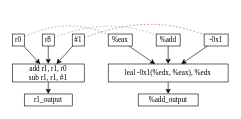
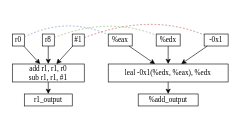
  <mxCell id="0" />
  <mxCell id="1" parent="0" />
  <mxCell id="2" value="&lt;font face=&quot;mono&quot;&gt;add r1, r1, r0&lt;br&gt;sub r1, r1, #1&lt;br&gt;&lt;/font&gt;" style="rounded=0;whiteSpace=wrap;html=1;" parent="1" vertex="1"><mxGeometry x="20" y="106" width="120" height="30" as="geometry" /></mxCell>
  <mxCell id="3" value="&lt;font face=&quot;mono&quot;&gt;leal -0x1(%edx, %eax), %edx&lt;br&gt;&lt;/font&gt;" style="rounded=0;whiteSpace=wrap;html=1;" parent="1" vertex="1"><mxGeometry x="180" y="106" width="200" height="30" as="geometry" /></mxCell>
  <mxCell id="4" value="" style="endArrow=classic;html=1;rounded=0;" parent="1" source="5" target="2" edge="1"><mxGeometry width="50" height="50" relative="1" as="geometry"><mxPoint x="70" y="56" as="sourcePoint" /><mxPoint x="120" y="6" as="targetPoint" /></mxGeometry></mxCell>
  <mxCell id="5" value="&lt;font face=&quot;mono&quot;&gt;r0&lt;br&gt;&lt;/font&gt;" style="rounded=0;whiteSpace=wrap;html=1;" parent="1" vertex="1"><mxGeometry x="20" y="56" width="20" height="20" as="geometry" /></mxCell>
  <mxCell id="6" value="&lt;font face=&quot;mono&quot;&gt;r8&lt;br&gt;&lt;/font&gt;" style="rounded=0;whiteSpace=wrap;html=1;" parent="1" vertex="1"><mxGeometry x="70" y="56" width="20" height="20" as="geometry" /></mxCell>
  <mxCell id="7" value="&lt;font face=&quot;mono&quot;&gt;#1&lt;br&gt;&lt;/font&gt;" style="rounded=0;whiteSpace=wrap;html=1;" parent="1" vertex="1"><mxGeometry x="120" y="56" width="20" height="20" as="geometry" /></mxCell>
  <mxCell id="8" value="&lt;font face=&quot;mono&quot;&gt;r1_output&lt;br&gt;&lt;/font&gt;" style="rounded=0;whiteSpace=wrap;html=1;" parent="1" vertex="1"><mxGeometry x="40" y="156" width="80" height="20" as="geometry" /></mxCell>
  <mxCell id="9" value="&lt;font face=&quot;mono&quot;&gt;%eax&lt;br&gt;&lt;/font&gt;" style="rounded=0;whiteSpace=wrap;html=1;" parent="1" vertex="1"><mxGeometry x="180" y="56" width="40" height="20" as="geometry" /></mxCell>
- <mxCell id="10" value="&lt;font face=&quot;mono&quot;&gt;%add&lt;br&gt;&lt;/font&gt;" style="rounded=0;whiteSpace=wrap;html=1;" parent="1" vertex="1"><mxGeometry x="260" y="56" width="40" height="20" as="geometry" /></mxCell>
+ <mxCell id="10" value="&lt;font face=&quot;mono&quot;&gt;%edx&lt;br&gt;&lt;/font&gt;" style="rounded=0;whiteSpace=wrap;html=1;" parent="1" vertex="1"><mxGeometry x="260" y="56" width="40" height="20" as="geometry" /></mxCell>
  <mxCell id="11" value="&lt;font face=&quot;mono&quot;&gt;-0x1&lt;br&gt;&lt;/font&gt;" style="rounded=0;whiteSpace=wrap;html=1;" parent="1" vertex="1"><mxGeometry x="340" y="56" width="40" height="20" as="geometry" /></mxCell>
  <mxCell id="12" value="&lt;font face=&quot;mono&quot;&gt;%add_output&lt;br&gt;&lt;/font&gt;" style="rounded=0;whiteSpace=wrap;html=1;" parent="1" vertex="1"><mxGeometry x="230" y="156" width="100" height="20" as="geometry" /></mxCell>
  <mxCell id="13" value="" style="endArrow=classic;html=1;rounded=0;" parent="1" source="6" target="2" edge="1"><mxGeometry width="50" height="50" relative="1" as="geometry"><mxPoint x="49.091" y="86" as="sourcePoint" /><mxPoint x="76.364" y="116" as="targetPoint" /></mxGeometry></mxCell>
  <mxCell id="14" value="" style="endArrow=classic;html=1;rounded=0;" parent="1" source="7" target="2" edge="1"><mxGeometry width="50" height="50" relative="1" as="geometry"><mxPoint x="90" y="86" as="sourcePoint" /><mxPoint x="90" y="116" as="targetPoint" /></mxGeometry></mxCell>
  <mxCell id="15" value="" style="endArrow=classic;html=1;rounded=0;" parent="1" source="2" target="8" edge="1"><mxGeometry width="50" height="50" relative="1" as="geometry"><mxPoint x="170" y="96" as="sourcePoint" /><mxPoint x="103.636" y="116" as="targetPoint" /></mxGeometry></mxCell>
  <mxCell id="16" value="" style="endArrow=classic;html=1;rounded=0;" parent="1" source="9" target="3" edge="1"><mxGeometry width="50" height="50" relative="1" as="geometry"><mxPoint x="90" y="146" as="sourcePoint" /><mxPoint x="90" y="166" as="targetPoint" /></mxGeometry></mxCell>
  <mxCell id="17" value="" style="endArrow=classic;html=1;rounded=0;" parent="1" source="10" target="3" edge="1"><mxGeometry width="50" height="50" relative="1" as="geometry"><mxPoint x="224.545" y="86" as="sourcePoint" /><mxPoint x="268.182" y="116" as="targetPoint" /></mxGeometry></mxCell>
  <mxCell id="18" value="" style="endArrow=classic;html=1;rounded=0;" parent="1" source="11" target="3" edge="1"><mxGeometry width="50" height="50" relative="1" as="geometry"><mxPoint x="290" y="86" as="sourcePoint" /><mxPoint x="290" y="116" as="targetPoint" /></mxGeometry></mxCell>
  <mxCell id="19" value="" style="endArrow=classic;html=1;rounded=0;" parent="1" source="3" target="12" edge="1"><mxGeometry width="50" height="50" relative="1" as="geometry"><mxPoint x="355.455" y="86" as="sourcePoint" /><mxPoint x="311.818" y="116" as="targetPoint" /></mxGeometry></mxCell>
  <mxCell id="20" value="" style="endArrow=none;html=1;curved=1;fillColor=#dae8fc;strokeColor=#6c8ebf;dashed=1;" parent="1" source="5" target="9" edge="1"><mxGeometry width="50" height="50" relative="1" as="geometry"><mxPoint x="80" y="46" as="sourcePoint" /><mxPoint x="130" y="-4" as="targetPoint" /><Array as="points"><mxPoint x="110" y="26" /></Array></mxGeometry></mxCell>
  <mxCell id="21" value="" style="endArrow=none;html=1;curved=1;fillColor=#d5e8d4;strokeColor=#82b366;dashed=1;" parent="1" source="6" target="10" edge="1"><mxGeometry width="50" height="50" relative="1" as="geometry"><mxPoint x="50" y="71" as="sourcePoint" /><mxPoint x="190" y="67.111" as="targetPoint" /><Array as="points"><mxPoint x="180" y="26" /></Array></mxGeometry></mxCell>
  <mxCell id="22" value="" style="endArrow=none;html=1;curved=1;fillColor=#f8cecc;strokeColor=#b85450;dashed=1;" parent="1" source="7" target="11" edge="1"><mxGeometry width="50" height="50" relative="1" as="geometry"><mxPoint x="140" y="56" as="sourcePoint" /><mxPoint x="310" y="52" as="targetPoint" /><Array as="points"><mxPoint x="250" y="20" /></Array></mxGeometry></mxCell>
